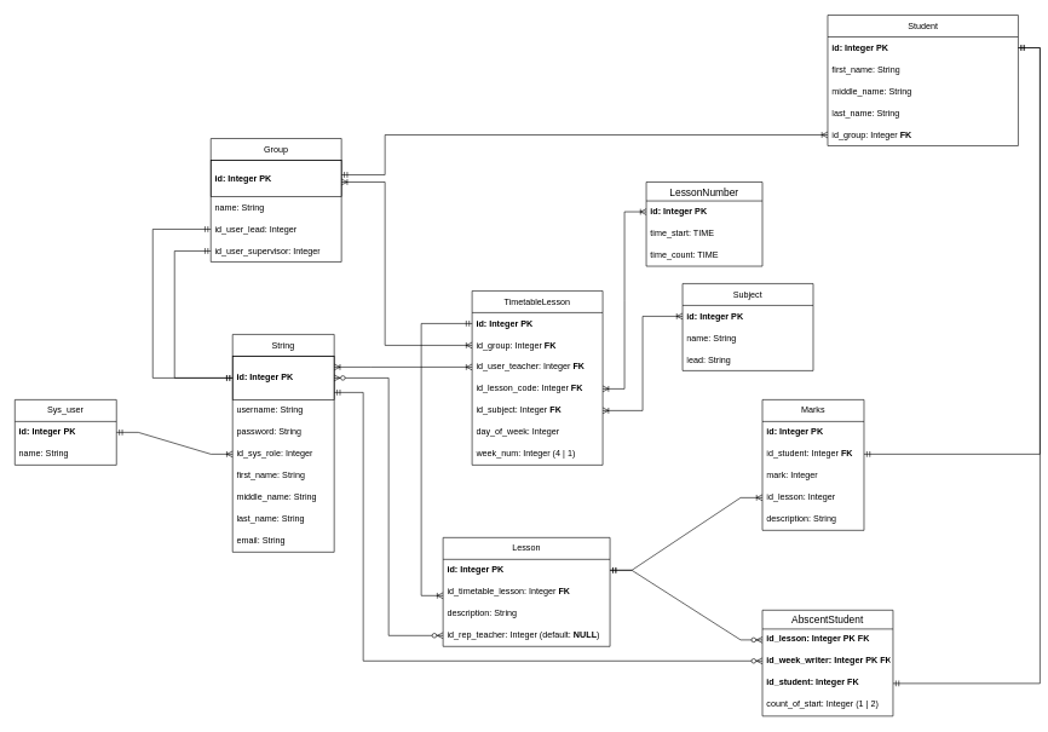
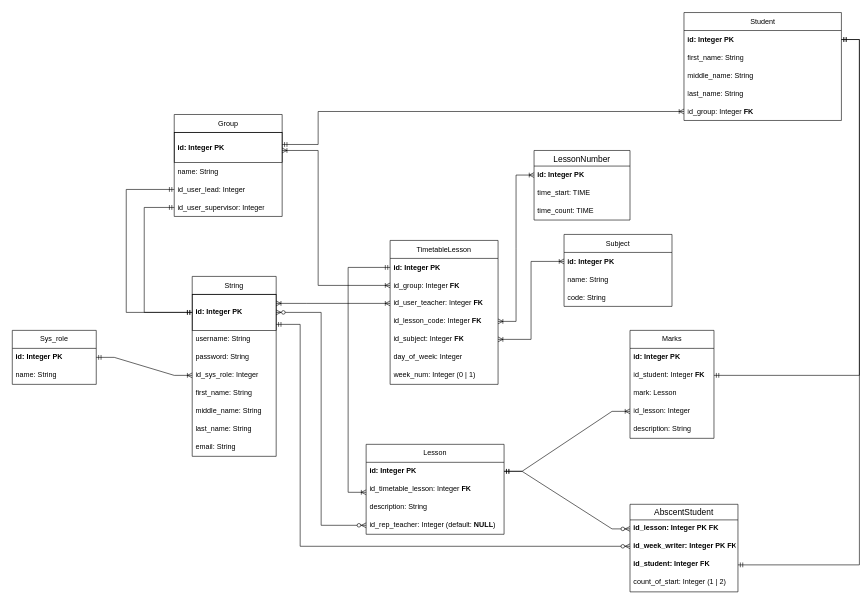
  <mxCell id="0" />
  <mxCell id="1" parent="0" />
  <mxCell id="2" value="String" style="swimlane;fontStyle=0;childLayout=stackLayout;horizontal=1;startSize=30;horizontalStack=0;resizeParent=1;resizeParentMax=0;resizeLast=0;collapsible=1;marginBottom=0;whiteSpace=wrap;html=1;" parent="1" vertex="1"><mxGeometry x="320" y="460" width="140" height="300" as="geometry" /></mxCell>
  <mxCell id="3" value="&lt;b&gt;id: Integer PK&lt;/b&gt;" style="text;strokeColor=default;fillColor=none;align=left;verticalAlign=middle;spacingLeft=4;spacingRight=4;overflow=hidden;points=[[0,0.5],[1,0.5]];portConstraint=eastwest;rotatable=0;whiteSpace=wrap;html=1;shadow=0;" parent="2" vertex="1"><mxGeometry y="30" width="140" height="60" as="geometry" /></mxCell>
  <mxCell id="4" value="username: String" style="text;strokeColor=none;fillColor=none;align=left;verticalAlign=middle;spacingLeft=4;spacingRight=4;overflow=hidden;points=[[0,0.5],[1,0.5]];portConstraint=eastwest;rotatable=0;whiteSpace=wrap;html=1;" parent="2" vertex="1"><mxGeometry y="90" width="140" height="30" as="geometry" /></mxCell>
  <mxCell id="5" value="password: String" style="text;strokeColor=none;fillColor=none;align=left;verticalAlign=middle;spacingLeft=4;spacingRight=4;overflow=hidden;points=[[0,0.5],[1,0.5]];portConstraint=eastwest;rotatable=0;whiteSpace=wrap;html=1;" parent="2" vertex="1"><mxGeometry y="120" width="140" height="30" as="geometry" /></mxCell>
  <mxCell id="6" value="id_sys_role: Integer" style="text;strokeColor=none;fillColor=none;align=left;verticalAlign=middle;spacingLeft=4;spacingRight=4;overflow=hidden;points=[[0,0.5],[1,0.5]];portConstraint=eastwest;rotatable=0;whiteSpace=wrap;html=1;" parent="2" vertex="1"><mxGeometry y="150" width="140" height="30" as="geometry" /></mxCell>
  <mxCell id="7" value="first_name: String" style="text;strokeColor=none;fillColor=none;align=left;verticalAlign=middle;spacingLeft=4;spacingRight=4;overflow=hidden;points=[[0,0.5],[1,0.5]];portConstraint=eastwest;rotatable=0;whiteSpace=wrap;html=1;" parent="2" vertex="1"><mxGeometry y="180" width="140" height="30" as="geometry" /></mxCell>
  <mxCell id="8" value="middle_name: String" style="text;strokeColor=none;fillColor=none;align=left;verticalAlign=middle;spacingLeft=4;spacingRight=4;overflow=hidden;points=[[0,0.5],[1,0.5]];portConstraint=eastwest;rotatable=0;whiteSpace=wrap;html=1;" parent="2" vertex="1"><mxGeometry y="210" width="140" height="30" as="geometry" /></mxCell>
  <mxCell id="9" value="last_name: String" style="text;strokeColor=none;fillColor=none;align=left;verticalAlign=middle;spacingLeft=4;spacingRight=4;overflow=hidden;points=[[0,0.5],[1,0.5]];portConstraint=eastwest;rotatable=0;whiteSpace=wrap;html=1;" parent="2" vertex="1"><mxGeometry y="240" width="140" height="30" as="geometry" /></mxCell>
  <mxCell id="10" value="email: String" style="text;strokeColor=none;fillColor=none;align=left;verticalAlign=middle;spacingLeft=4;spacingRight=4;overflow=hidden;points=[[0,0.5],[1,0.5]];portConstraint=eastwest;rotatable=0;whiteSpace=wrap;html=1;" parent="2" vertex="1"><mxGeometry y="270" width="140" height="30" as="geometry" /></mxCell>
- <mxCell id="11" value="Sys_user" style="swimlane;fontStyle=0;childLayout=stackLayout;horizontal=1;startSize=30;horizontalStack=0;resizeParent=1;resizeParentMax=0;resizeLast=0;collapsible=1;marginBottom=0;whiteSpace=wrap;html=1;" parent="1" vertex="1"><mxGeometry x="20" y="550" width="140" height="90" as="geometry" /></mxCell>
+ <mxCell id="11" value="Sys_role" style="swimlane;fontStyle=0;childLayout=stackLayout;horizontal=1;startSize=30;horizontalStack=0;resizeParent=1;resizeParentMax=0;resizeLast=0;collapsible=1;marginBottom=0;whiteSpace=wrap;html=1;" parent="1" vertex="1"><mxGeometry x="20" y="550" width="140" height="90" as="geometry" /></mxCell>
  <mxCell id="12" value="&lt;b&gt;id: Integer PK&lt;/b&gt;" style="text;strokeColor=none;fillColor=none;align=left;verticalAlign=middle;spacingLeft=4;spacingRight=4;overflow=hidden;points=[[0,0.5],[1,0.5]];portConstraint=eastwest;rotatable=0;whiteSpace=wrap;html=1;" parent="11" vertex="1"><mxGeometry y="30" width="140" height="30" as="geometry" /></mxCell>
  <mxCell id="13" value="name: String" style="text;strokeColor=none;fillColor=none;align=left;verticalAlign=middle;spacingLeft=4;spacingRight=4;overflow=hidden;points=[[0,0.5],[1,0.5]];portConstraint=eastwest;rotatable=0;whiteSpace=wrap;html=1;" parent="11" vertex="1"><mxGeometry y="60" width="140" height="30" as="geometry" /></mxCell>
  <mxCell id="14" value="TimetableLesson" style="swimlane;fontStyle=0;childLayout=stackLayout;horizontal=1;startSize=30;horizontalStack=0;resizeParent=1;resizeParentMax=0;resizeLast=0;collapsible=1;marginBottom=0;whiteSpace=wrap;html=1;" parent="1" vertex="1"><mxGeometry x="650" y="400" width="180" height="240" as="geometry" /></mxCell>
  <mxCell id="15" value="&lt;b&gt;id: Integer PK&lt;/b&gt;" style="text;strokeColor=none;fillColor=none;align=left;verticalAlign=middle;spacingLeft=4;spacingRight=4;overflow=hidden;points=[[0,0.5],[1,0.5]];portConstraint=eastwest;rotatable=0;whiteSpace=wrap;html=1;" parent="14" vertex="1"><mxGeometry y="30" width="180" height="30" as="geometry" /></mxCell>
  <mxCell id="16" value="id_group: Integer &lt;b&gt;FK&lt;/b&gt;" style="text;strokeColor=none;fillColor=none;align=left;verticalAlign=middle;spacingLeft=4;spacingRight=4;overflow=hidden;points=[[0,0.5],[1,0.5]];portConstraint=eastwest;rotatable=0;whiteSpace=wrap;html=1;" parent="14" vertex="1"><mxGeometry y="60" width="180" height="30" as="geometry" /></mxCell>
  <mxCell id="17" value="id_user_teacher: Integer &lt;b&gt;FK&lt;/b&gt;" style="text;strokeColor=none;fillColor=none;align=left;verticalAlign=middle;spacingLeft=4;spacingRight=4;overflow=hidden;points=[[0,0.5],[1,0.5]];portConstraint=eastwest;rotatable=0;whiteSpace=wrap;html=1;" parent="14" vertex="1"><mxGeometry y="90" width="180" height="30" as="geometry" /></mxCell>
  <mxCell id="18" value="id_lesson_code: Integer &lt;b&gt;FK&lt;/b&gt;" style="text;strokeColor=none;fillColor=none;align=left;verticalAlign=middle;spacingLeft=4;spacingRight=4;overflow=hidden;points=[[0,0.5],[1,0.5]];portConstraint=eastwest;rotatable=0;whiteSpace=wrap;html=1;" parent="14" vertex="1"><mxGeometry y="120" width="180" height="30" as="geometry" /></mxCell>
  <mxCell id="19" value="id_subject: Integer &lt;b&gt;FK&lt;/b&gt;" style="text;strokeColor=none;fillColor=none;align=left;verticalAlign=middle;spacingLeft=4;spacingRight=4;overflow=hidden;points=[[0,0.5],[1,0.5]];portConstraint=eastwest;rotatable=0;whiteSpace=wrap;html=1;" parent="14" vertex="1"><mxGeometry y="150" width="180" height="30" as="geometry" /></mxCell>
  <mxCell id="20" value="day_of_week: Integer" style="text;strokeColor=none;fillColor=none;align=left;verticalAlign=middle;spacingLeft=4;spacingRight=4;overflow=hidden;points=[[0,0.5],[1,0.5]];portConstraint=eastwest;rotatable=0;whiteSpace=wrap;html=1;" parent="14" vertex="1"><mxGeometry y="180" width="180" height="30" as="geometry" /></mxCell>
- <mxCell id="21" value="week_num: Integer (4 | 1)" style="text;strokeColor=none;fillColor=none;align=left;verticalAlign=middle;spacingLeft=4;spacingRight=4;overflow=hidden;points=[[0,0.5],[1,0.5]];portConstraint=eastwest;rotatable=0;whiteSpace=wrap;html=1;" parent="14" vertex="1"><mxGeometry y="210" width="180" height="30" as="geometry" /></mxCell>
+ <mxCell id="21" value="week_num: Integer (0 | 1)" style="text;strokeColor=none;fillColor=none;align=left;verticalAlign=middle;spacingLeft=4;spacingRight=4;overflow=hidden;points=[[0,0.5],[1,0.5]];portConstraint=eastwest;rotatable=0;whiteSpace=wrap;html=1;" parent="14" vertex="1"><mxGeometry y="210" width="180" height="30" as="geometry" /></mxCell>
  <mxCell id="22" value="Group" style="swimlane;fontStyle=0;childLayout=stackLayout;horizontal=1;startSize=30;horizontalStack=0;resizeParent=1;resizeParentMax=0;resizeLast=0;collapsible=1;marginBottom=0;whiteSpace=wrap;html=1;" parent="1" vertex="1"><mxGeometry x="290" y="190" width="180" height="170" as="geometry" /></mxCell>
  <mxCell id="23" value="&lt;b&gt;id: Integer PK&lt;/b&gt;" style="text;strokeColor=default;fillColor=none;align=left;verticalAlign=middle;spacingLeft=4;spacingRight=4;overflow=hidden;points=[[0,0.5],[1,0.5]];portConstraint=eastwest;rotatable=0;whiteSpace=wrap;html=1;" parent="22" vertex="1"><mxGeometry y="30" width="180" height="50" as="geometry" /></mxCell>
  <mxCell id="24" value="name: String" style="text;strokeColor=none;fillColor=none;align=left;verticalAlign=middle;spacingLeft=4;spacingRight=4;overflow=hidden;points=[[0,0.5],[1,0.5]];portConstraint=eastwest;rotatable=0;whiteSpace=wrap;html=1;" parent="22" vertex="1"><mxGeometry y="80" width="180" height="30" as="geometry" /></mxCell>
  <mxCell id="25" value="id_user_lead: Integer" style="text;strokeColor=none;fillColor=none;align=left;verticalAlign=middle;spacingLeft=4;spacingRight=4;overflow=hidden;points=[[0,0.5],[1,0.5]];portConstraint=eastwest;rotatable=0;whiteSpace=wrap;html=1;" parent="22" vertex="1"><mxGeometry y="110" width="180" height="30" as="geometry" /></mxCell>
  <mxCell id="26" value="id_user_supervisor: Integer" style="text;strokeColor=none;fillColor=none;align=left;verticalAlign=middle;spacingLeft=4;spacingRight=4;overflow=hidden;points=[[0,0.5],[1,0.5]];portConstraint=eastwest;rotatable=0;whiteSpace=wrap;html=1;" parent="22" vertex="1"><mxGeometry y="140" width="180" height="30" as="geometry" /></mxCell>
  <mxCell id="27" value="Subject" style="swimlane;fontStyle=0;childLayout=stackLayout;horizontal=1;startSize=30;horizontalStack=0;resizeParent=1;resizeParentMax=0;resizeLast=0;collapsible=1;marginBottom=0;whiteSpace=wrap;html=1;" parent="1" vertex="1"><mxGeometry x="940" y="390" width="180" height="120" as="geometry" /></mxCell>
  <mxCell id="28" value="&lt;b&gt;id: Integer PK&lt;/b&gt;" style="text;strokeColor=none;fillColor=none;align=left;verticalAlign=middle;spacingLeft=4;spacingRight=4;overflow=hidden;points=[[0,0.5],[1,0.5]];portConstraint=eastwest;rotatable=0;whiteSpace=wrap;html=1;" parent="27" vertex="1"><mxGeometry y="30" width="180" height="30" as="geometry" /></mxCell>
  <mxCell id="29" value="name: String" style="text;strokeColor=none;fillColor=none;align=left;verticalAlign=middle;spacingLeft=4;spacingRight=4;overflow=hidden;points=[[0,0.5],[1,0.5]];portConstraint=eastwest;rotatable=0;whiteSpace=wrap;html=1;" parent="27" vertex="1"><mxGeometry y="60" width="180" height="30" as="geometry" /></mxCell>
- <mxCell id="30" value="lead: String" style="text;strokeColor=none;fillColor=none;align=left;verticalAlign=middle;spacingLeft=4;spacingRight=4;overflow=hidden;points=[[0,0.5],[1,0.5]];portConstraint=eastwest;rotatable=0;whiteSpace=wrap;html=1;" parent="27" vertex="1"><mxGeometry y="90" width="180" height="30" as="geometry" /></mxCell>
+ <mxCell id="30" value="code: String" style="text;strokeColor=none;fillColor=none;align=left;verticalAlign=middle;spacingLeft=4;spacingRight=4;overflow=hidden;points=[[0,0.5],[1,0.5]];portConstraint=eastwest;rotatable=0;whiteSpace=wrap;html=1;" parent="27" vertex="1"><mxGeometry y="90" width="180" height="30" as="geometry" /></mxCell>
  <mxCell id="31" value="Student" style="swimlane;fontStyle=0;childLayout=stackLayout;horizontal=1;startSize=30;horizontalStack=0;resizeParent=1;resizeParentMax=0;resizeLast=0;collapsible=1;marginBottom=0;whiteSpace=wrap;html=1;" parent="1" vertex="1"><mxGeometry x="1140" y="20" width="262.5" height="180" as="geometry" /></mxCell>
  <mxCell id="32" value="&lt;b&gt;id: Integer PK&lt;/b&gt;" style="text;strokeColor=none;fillColor=none;align=left;verticalAlign=middle;spacingLeft=4;spacingRight=4;overflow=hidden;points=[[0,0.5],[1,0.5]];portConstraint=eastwest;rotatable=0;whiteSpace=wrap;html=1;" parent="31" vertex="1"><mxGeometry y="30" width="262.5" height="30" as="geometry" /></mxCell>
  <mxCell id="33" value="first_name: String" style="text;strokeColor=none;fillColor=none;align=left;verticalAlign=middle;spacingLeft=4;spacingRight=4;overflow=hidden;points=[[0,0.5],[1,0.5]];portConstraint=eastwest;rotatable=0;whiteSpace=wrap;html=1;" parent="31" vertex="1"><mxGeometry y="60" width="262.5" height="30" as="geometry" /></mxCell>
  <mxCell id="34" value="middle_name: String" style="text;strokeColor=none;fillColor=none;align=left;verticalAlign=middle;spacingLeft=4;spacingRight=4;overflow=hidden;points=[[0,0.5],[1,0.5]];portConstraint=eastwest;rotatable=0;whiteSpace=wrap;html=1;" parent="31" vertex="1"><mxGeometry y="90" width="262.5" height="30" as="geometry" /></mxCell>
  <mxCell id="35" value="last_name: String" style="text;strokeColor=none;fillColor=none;align=left;verticalAlign=middle;spacingLeft=4;spacingRight=4;overflow=hidden;points=[[0,0.5],[1,0.5]];portConstraint=eastwest;rotatable=0;whiteSpace=wrap;html=1;" parent="31" vertex="1"><mxGeometry y="120" width="262.5" height="30" as="geometry" /></mxCell>
  <mxCell id="36" value="id_group: Integer &lt;b&gt;FK&lt;/b&gt;" style="text;strokeColor=none;fillColor=none;align=left;verticalAlign=middle;spacingLeft=4;spacingRight=4;overflow=hidden;points=[[0,0.5],[1,0.5]];portConstraint=eastwest;rotatable=0;whiteSpace=wrap;html=1;" parent="31" vertex="1"><mxGeometry y="150" width="262.5" height="30" as="geometry" /></mxCell>
  <mxCell id="37" value="Marks" style="swimlane;fontStyle=0;childLayout=stackLayout;horizontal=1;startSize=30;horizontalStack=0;resizeParent=1;resizeParentMax=0;resizeLast=0;collapsible=1;marginBottom=0;whiteSpace=wrap;html=1;" parent="1" vertex="1"><mxGeometry x="1050" y="550" width="140" height="180" as="geometry" /></mxCell>
  <mxCell id="38" value="&lt;b&gt;id: Integer PK&lt;/b&gt;" style="text;strokeColor=none;fillColor=none;align=left;verticalAlign=middle;spacingLeft=4;spacingRight=4;overflow=hidden;points=[[0,0.5],[1,0.5]];portConstraint=eastwest;rotatable=0;whiteSpace=wrap;html=1;" parent="37" vertex="1"><mxGeometry y="30" width="140" height="30" as="geometry" /></mxCell>
  <mxCell id="39" value="id_student: Integer &lt;b&gt;FK&lt;/b&gt;" style="text;strokeColor=none;fillColor=none;align=left;verticalAlign=middle;spacingLeft=4;spacingRight=4;overflow=hidden;points=[[0,0.5],[1,0.5]];portConstraint=eastwest;rotatable=0;whiteSpace=wrap;html=1;" parent="37" vertex="1"><mxGeometry y="60" width="140" height="30" as="geometry" /></mxCell>
- <mxCell id="40" value="mark: Integer" style="text;strokeColor=none;fillColor=none;align=left;verticalAlign=middle;spacingLeft=4;spacingRight=4;overflow=hidden;points=[[0,0.5],[1,0.5]];portConstraint=eastwest;rotatable=0;whiteSpace=wrap;html=1;" parent="37" vertex="1"><mxGeometry y="90" width="140" height="30" as="geometry" /></mxCell>
+ <mxCell id="40" value="mark: Lesson" style="text;strokeColor=none;fillColor=none;align=left;verticalAlign=middle;spacingLeft=4;spacingRight=4;overflow=hidden;points=[[0,0.5],[1,0.5]];portConstraint=eastwest;rotatable=0;whiteSpace=wrap;html=1;" parent="37" vertex="1"><mxGeometry y="90" width="140" height="30" as="geometry" /></mxCell>
  <mxCell id="41" value="id_lesson: Integer" style="text;strokeColor=none;fillColor=none;align=left;verticalAlign=middle;spacingLeft=4;spacingRight=4;overflow=hidden;points=[[0,0.5],[1,0.5]];portConstraint=eastwest;rotatable=0;whiteSpace=wrap;html=1;" parent="37" vertex="1"><mxGeometry y="120" width="140" height="30" as="geometry" /></mxCell>
  <mxCell id="42" value="description: String" style="text;strokeColor=none;fillColor=none;align=left;verticalAlign=middle;spacingLeft=4;spacingRight=4;overflow=hidden;points=[[0,0.5],[1,0.5]];portConstraint=eastwest;rotatable=0;whiteSpace=wrap;html=1;" parent="37" vertex="1"><mxGeometry y="150" width="140" height="30" as="geometry" /></mxCell>
  <mxCell id="43" value="Lesson" style="swimlane;fontStyle=0;childLayout=stackLayout;horizontal=1;startSize=30;horizontalStack=0;resizeParent=1;resizeParentMax=0;resizeLast=0;collapsible=1;marginBottom=0;whiteSpace=wrap;html=1;" parent="1" vertex="1"><mxGeometry x="610" y="740" width="230" height="150" as="geometry" /></mxCell>
  <mxCell id="44" value="&lt;b&gt;id: Integer PK&lt;/b&gt;" style="text;strokeColor=none;fillColor=none;align=left;verticalAlign=middle;spacingLeft=4;spacingRight=4;overflow=hidden;points=[[0,0.5],[1,0.5]];portConstraint=eastwest;rotatable=0;whiteSpace=wrap;html=1;" parent="43" vertex="1"><mxGeometry y="30" width="230" height="30" as="geometry" /></mxCell>
  <mxCell id="45" value="id_timetable_lesson: Integer &lt;b&gt;FK&lt;/b&gt;" style="text;strokeColor=none;fillColor=none;align=left;verticalAlign=middle;spacingLeft=4;spacingRight=4;overflow=hidden;points=[[0,0.5],[1,0.5]];portConstraint=eastwest;rotatable=0;whiteSpace=wrap;html=1;" parent="43" vertex="1"><mxGeometry y="60" width="230" height="30" as="geometry" /></mxCell>
  <mxCell id="46" value="description: String" style="text;strokeColor=none;fillColor=none;align=left;verticalAlign=middle;spacingLeft=4;spacingRight=4;overflow=hidden;points=[[0,0.5],[1,0.5]];portConstraint=eastwest;rotatable=0;whiteSpace=wrap;html=1;" parent="43" vertex="1"><mxGeometry y="90" width="230" height="30" as="geometry" /></mxCell>
  <mxCell id="47" value="id_rep_teacher: Integer (default: &lt;b&gt;NULL&lt;/b&gt;)" style="text;strokeColor=none;fillColor=none;align=left;verticalAlign=middle;spacingLeft=4;spacingRight=4;overflow=hidden;points=[[0,0.5],[1,0.5]];portConstraint=eastwest;rotatable=0;whiteSpace=wrap;html=1;" parent="43" vertex="1"><mxGeometry y="120" width="230" height="30" as="geometry" /></mxCell>
  <mxCell id="48" value="" style="edgeStyle=elbowEdgeStyle;fontSize=12;html=1;endArrow=ERmandOne;startArrow=ERmandOne;rounded=0;" parent="1" source="26" target="3" edge="1"><mxGeometry width="100" height="100" relative="1" as="geometry"><mxPoint x="150" y="170" as="sourcePoint" /><mxPoint x="210" y="100" as="targetPoint" /><Array as="points"><mxPoint x="240" y="240" /></Array></mxGeometry></mxCell>
  <mxCell id="49" value="" style="edgeStyle=elbowEdgeStyle;fontSize=12;html=1;endArrow=ERmandOne;startArrow=ERmandOne;rounded=0;" parent="1" source="3" target="25" edge="1"><mxGeometry width="100" height="100" relative="1" as="geometry"><mxPoint x="40" y="370" as="sourcePoint" /><mxPoint x="30" y="220" as="targetPoint" /><Array as="points"><mxPoint x="210" y="220" /></Array></mxGeometry></mxCell>
  <mxCell id="50" value="" style="edgeStyle=entityRelationEdgeStyle;fontSize=12;html=1;endArrow=ERoneToMany;startArrow=ERmandOne;rounded=0;" parent="1" source="12" target="6" edge="1"><mxGeometry width="100" height="100" relative="1" as="geometry"><mxPoint x="190" y="610" as="sourcePoint" /><mxPoint x="390" y="330" as="targetPoint" /></mxGeometry></mxCell>
  <mxCell id="51" value="" style="edgeStyle=orthogonalEdgeStyle;fontSize=12;html=1;endArrow=ERoneToMany;startArrow=ERmandOne;rounded=0;elbow=vertical;" parent="1" source="23" target="36" edge="1"><mxGeometry width="100" height="100" relative="1" as="geometry"><mxPoint x="370" y="680" as="sourcePoint" /><mxPoint x="430" y="490" as="targetPoint" /><Array as="points"><mxPoint x="530" y="240" /><mxPoint x="530" y="185" /></Array></mxGeometry></mxCell>
  <mxCell id="52" value="" style="edgeStyle=elbowEdgeStyle;fontSize=12;html=1;endArrow=ERoneToMany;startArrow=ERoneToMany;rounded=0;" parent="1" source="19" target="28" edge="1"><mxGeometry width="100" height="100" relative="1" as="geometry"><mxPoint x="500" y="590" as="sourcePoint" /><mxPoint x="680" y="490" as="targetPoint" /></mxGeometry></mxCell>
  <mxCell id="53" value="" style="edgeStyle=orthogonalEdgeStyle;fontSize=12;html=1;endArrow=ERoneToMany;startArrow=ERoneToMany;rounded=0;" parent="1" source="3" target="17" edge="1"><mxGeometry width="100" height="100" relative="1" as="geometry"><mxPoint x="340" y="820" as="sourcePoint" /><mxPoint x="440" y="720" as="targetPoint" /><Array as="points"><mxPoint x="510" y="505" /><mxPoint x="510" y="505" /></Array></mxGeometry></mxCell>
  <mxCell id="54" value="" style="edgeStyle=elbowEdgeStyle;fontSize=12;html=1;endArrow=ERoneToMany;startArrow=ERoneToMany;rounded=0;" parent="1" source="16" target="23" edge="1"><mxGeometry width="100" height="100" relative="1" as="geometry"><mxPoint x="620" y="200" as="sourcePoint" /><mxPoint x="660" y="40" as="targetPoint" /><Array as="points"><mxPoint x="530" y="250" /></Array></mxGeometry></mxCell>
  <mxCell id="55" value="LessonNumber" style="swimlane;fontStyle=0;childLayout=stackLayout;horizontal=1;startSize=26;horizontalStack=0;resizeParent=1;resizeParentMax=0;resizeLast=0;collapsible=1;marginBottom=0;align=center;fontSize=14;" parent="1" vertex="1"><mxGeometry x="890" y="250" width="160" height="116" as="geometry" /></mxCell>
  <mxCell id="56" value="id: Integer PK" style="text;strokeColor=none;fillColor=none;spacingLeft=4;spacingRight=4;overflow=hidden;rotatable=0;points=[[0,0.5],[1,0.5]];portConstraint=eastwest;fontSize=12;fontStyle=1" parent="55" vertex="1"><mxGeometry y="26" width="160" height="30" as="geometry" /></mxCell>
  <mxCell id="57" value="time_start: TIME" style="text;strokeColor=none;fillColor=none;spacingLeft=4;spacingRight=4;overflow=hidden;rotatable=0;points=[[0,0.5],[1,0.5]];portConstraint=eastwest;fontSize=12;" parent="55" vertex="1"><mxGeometry y="56" width="160" height="30" as="geometry" /></mxCell>
  <mxCell id="58" value="time_count: TIME" style="text;strokeColor=none;fillColor=none;spacingLeft=4;spacingRight=4;overflow=hidden;rotatable=0;points=[[0,0.5],[1,0.5]];portConstraint=eastwest;fontSize=12;" parent="55" vertex="1"><mxGeometry y="86" width="160" height="30" as="geometry" /></mxCell>
  <mxCell id="59" value="" style="edgeStyle=entityRelationEdgeStyle;fontSize=12;html=1;endArrow=ERoneToMany;startArrow=ERoneToMany;rounded=0;" parent="1" source="18" target="56" edge="1"><mxGeometry width="100" height="100" relative="1" as="geometry"><mxPoint x="530" y="550" as="sourcePoint" /><mxPoint x="630" y="450" as="targetPoint" /></mxGeometry></mxCell>
  <mxCell id="60" value="" style="edgeStyle=orthogonalEdgeStyle;fontSize=12;html=1;endArrow=ERoneToMany;startArrow=ERmandOne;rounded=0;elbow=vertical;" parent="1" source="15" target="45" edge="1"><mxGeometry width="100" height="100" relative="1" as="geometry"><mxPoint x="640" y="750" as="sourcePoint" /><mxPoint x="770" y="810" as="targetPoint" /><Array as="points"><mxPoint x="580" y="445" /><mxPoint x="580" y="820" /></Array></mxGeometry></mxCell>
  <mxCell id="61" value="" style="edgeStyle=entityRelationEdgeStyle;fontSize=12;html=1;endArrow=ERoneToMany;startArrow=ERmandOne;rounded=0;" parent="1" source="44" target="41" edge="1"><mxGeometry width="100" height="100" relative="1" as="geometry"><mxPoint x="890" y="900" as="sourcePoint" /><mxPoint x="990" y="800" as="targetPoint" /></mxGeometry></mxCell>
  <mxCell id="62" value="" style="edgeStyle=orthogonalEdgeStyle;fontSize=12;html=1;endArrow=ERzeroToMany;endFill=1;startArrow=ERzeroToMany;rounded=0;elbow=vertical;" parent="1" source="3" target="47" edge="1"><mxGeometry width="100" height="100" relative="1" as="geometry"><mxPoint x="90" y="1080" as="sourcePoint" /><mxPoint x="190" y="980" as="targetPoint" /><Array as="points"><mxPoint x="535" y="520" /><mxPoint x="535" y="875" /></Array></mxGeometry></mxCell>
  <mxCell id="63" value="AbscentStudent" style="swimlane;fontStyle=0;childLayout=stackLayout;horizontal=1;startSize=26;horizontalStack=0;resizeParent=1;resizeParentMax=0;resizeLast=0;collapsible=1;marginBottom=0;align=center;fontSize=14;" parent="1" vertex="1"><mxGeometry x="1050" y="840" width="180" height="146" as="geometry" /></mxCell>
  <mxCell id="64" value="id_lesson: Integer PK FK" style="text;strokeColor=none;fillColor=none;spacingLeft=4;spacingRight=4;overflow=hidden;rotatable=0;points=[[0,0.5],[1,0.5]];portConstraint=eastwest;fontSize=12;fontStyle=1" parent="63" vertex="1"><mxGeometry y="26" width="180" height="30" as="geometry" /></mxCell>
  <mxCell id="65" value="id_week_writer: Integer PK FK" style="text;strokeColor=none;fillColor=none;spacingLeft=4;spacingRight=4;overflow=hidden;rotatable=0;points=[[0,0.5],[1,0.5]];portConstraint=eastwest;fontSize=12;fontStyle=1" parent="63" vertex="1"><mxGeometry y="56" width="180" height="30" as="geometry" /></mxCell>
  <mxCell id="66" value="id_student: Integer FK" style="text;strokeColor=none;fillColor=none;spacingLeft=4;spacingRight=4;overflow=hidden;rotatable=0;points=[[0,0.5],[1,0.5]];portConstraint=eastwest;fontSize=12;fontStyle=1" parent="63" vertex="1"><mxGeometry y="86" width="180" height="30" as="geometry" /></mxCell>
  <mxCell id="67" value="count_of_start: Integer (1 | 2)" style="text;strokeColor=none;fillColor=none;spacingLeft=4;spacingRight=4;overflow=hidden;rotatable=0;points=[[0,0.5],[1,0.5]];portConstraint=eastwest;fontSize=12;fontStyle=0" parent="63" vertex="1"><mxGeometry y="116" width="180" height="30" as="geometry" /></mxCell>
  <mxCell id="68" value="" style="edgeStyle=entityRelationEdgeStyle;fontSize=12;html=1;endArrow=ERzeroToMany;startArrow=ERmandOne;rounded=0;elbow=vertical;" parent="1" source="44" target="64" edge="1"><mxGeometry width="100" height="100" relative="1" as="geometry"><mxPoint x="890" y="860" as="sourcePoint" /><mxPoint x="1000" y="800" as="targetPoint" /></mxGeometry></mxCell>
  <mxCell id="69" value="" style="edgeStyle=entityRelationEdgeStyle;fontSize=12;html=1;endArrow=ERmandOne;startArrow=ERmandOne;rounded=0;elbow=vertical;" parent="1" source="66" target="32" edge="1"><mxGeometry width="100" height="100" relative="1" as="geometry"><mxPoint x="1370" y="910" as="sourcePoint" /><mxPoint x="1470" y="810" as="targetPoint" /></mxGeometry></mxCell>
  <mxCell id="70" value="" style="edgeStyle=entityRelationEdgeStyle;fontSize=12;html=1;endArrow=ERmandOne;startArrow=ERmandOne;rounded=0;elbow=vertical;" parent="1" source="39" target="32" edge="1"><mxGeometry width="100" height="100" relative="1" as="geometry"><mxPoint x="1180" y="625" as="sourcePoint" /><mxPoint x="1470" y="370" as="targetPoint" /></mxGeometry></mxCell>
  <mxCell id="71" value="" style="edgeStyle=orthogonalEdgeStyle;fontSize=12;html=1;endArrow=ERzeroToMany;startArrow=ERmandOne;rounded=0;elbow=vertical;" parent="1" source="3" target="65" edge="1"><mxGeometry width="100" height="100" relative="1" as="geometry"><mxPoint x="260" y="960" as="sourcePoint" /><mxPoint x="360" y="860" as="targetPoint" /><Array as="points"><mxPoint x="500" y="540" /><mxPoint x="500" y="910" /></Array></mxGeometry></mxCell>
